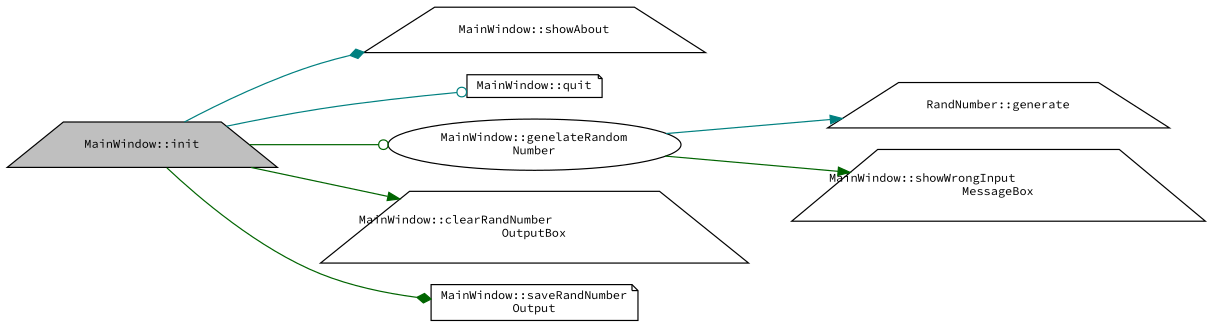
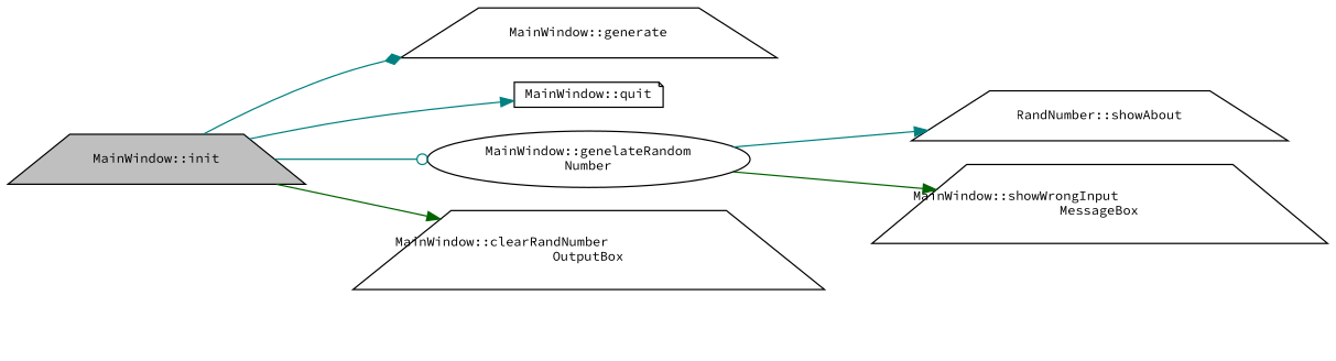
  digraph {
    fontname="Source Code Pro"
    rankdir=LR
    node [color=black fillcolor=white fontname="Source Code Pro" fontsize=10 shape=trapezium style=filled]
    edge [arrowhead=normal color=darkgreen fontname="Source Code Pro" fontsize=10 labelfontname=Helvetica labelfontsize=10 style=solid]
    n1 [fillcolor=grey75 fontcolor=black height=0.2 label="MainWindow::init" width=0.4]
-   n2 [height=0.2 label="MainWindow::showAbout" width=0.4]
+   n2 [height=0.2 label="MainWindow::generate" width=0.4]
    n3 [height=0.2 label="MainWindow::quit" shape=note width=0.4]
    n4 [height=0.2 label="MainWindow::genelateRandom\lNumber" shape=ellipse width=0.4]
    n5 [height=0.2 label="MainWindow::clearRandNumber\lOutputBox" width=0.4]
-   n6 [height=0.2 label="MainWindow::saveRandNumber\lOutput" shape=note width=0.4]
-   n7 [height=0.2 label="RandNumber::generate" width=0.4]
+   n7 [height=0.2 label="RandNumber::showAbout" width=0.4]
    n8 [height=0.2 label="MainWindow::showWrongInput\lMessageBox" width=0.4]
    n1 -> n2 [arrowhead=diamond color=teal]
-   n1 -> n3 [arrowhead=odot color=teal]
-   n1 -> n4 [arrowhead=odot]
+   n1 -> n3 [color=teal]
+   n1 -> n4 [arrowhead=odot color=teal]
    n1 -> n5
-   n1 -> n6 [arrowhead=diamond]
    n4 -> n7 [color=teal]
    n4 -> n8
  }
